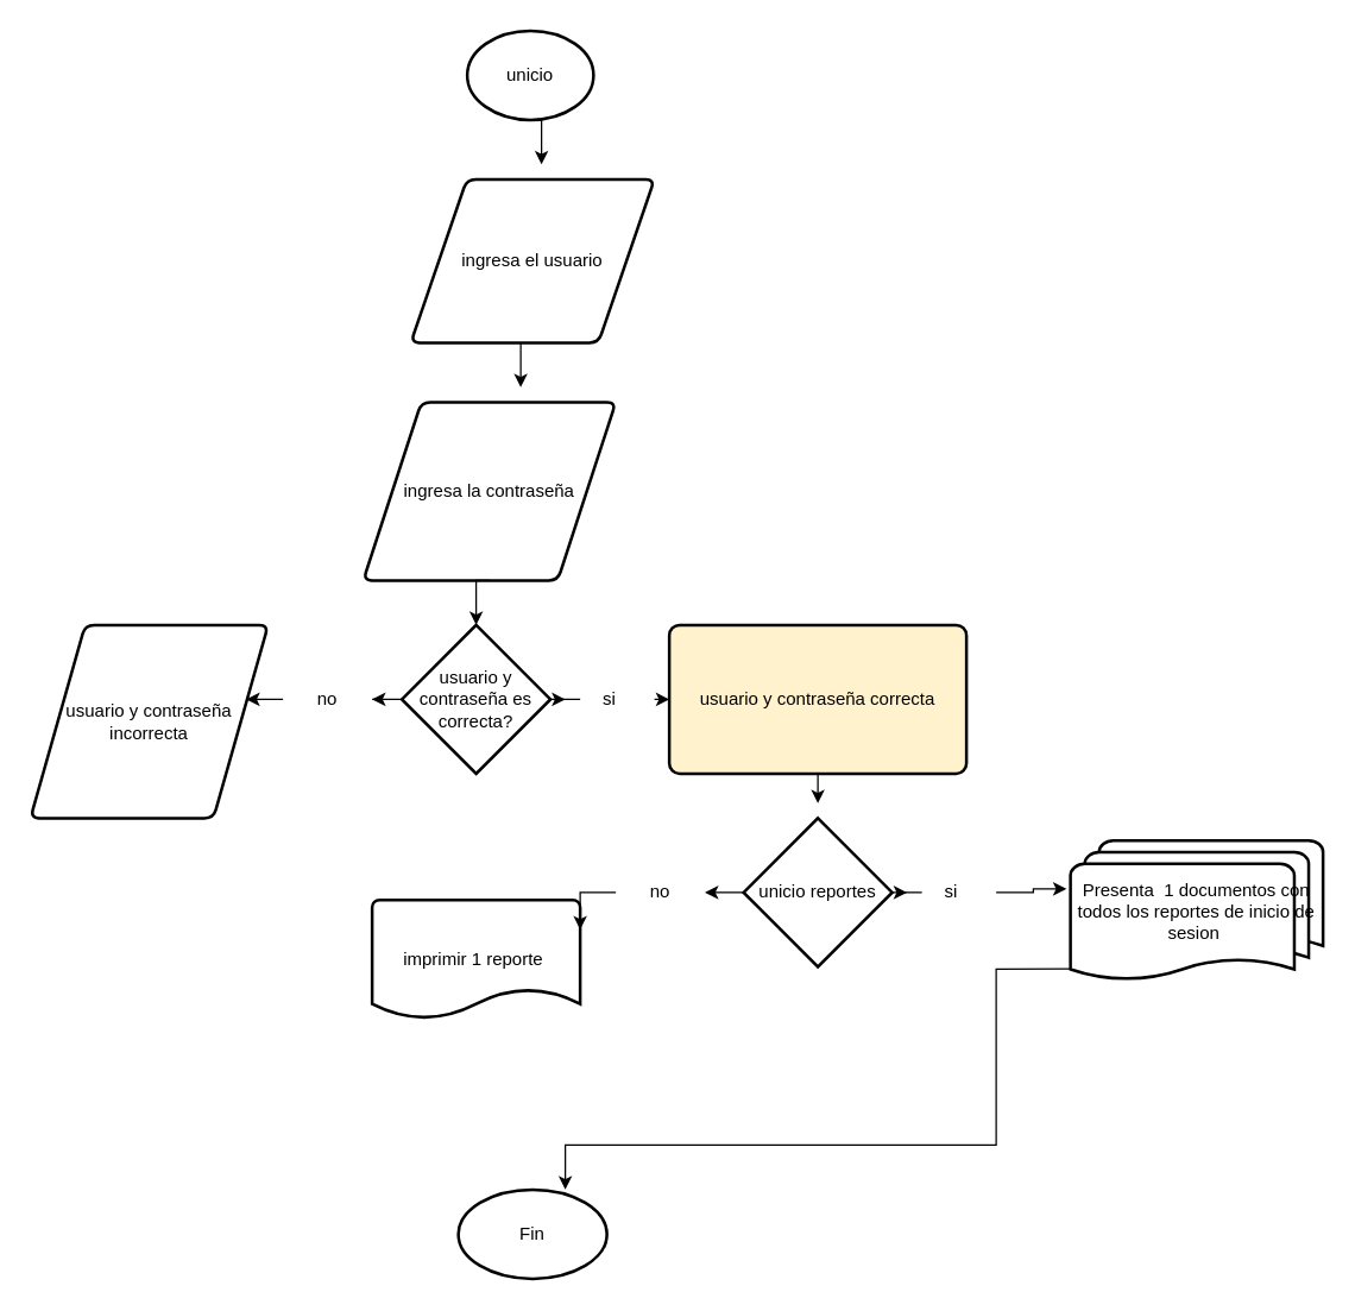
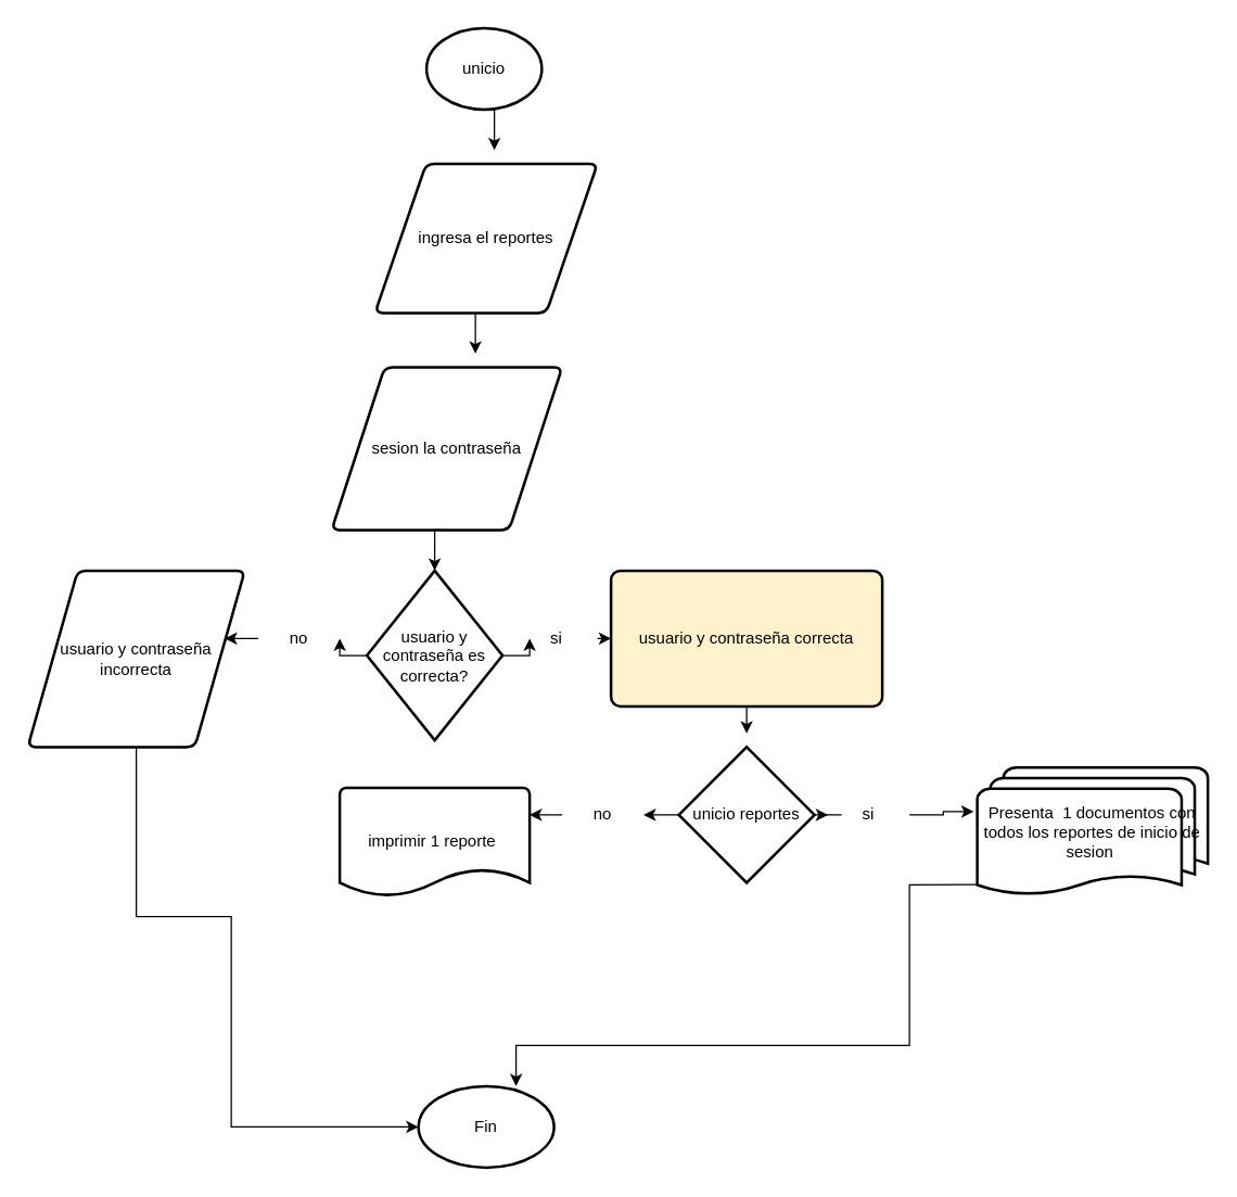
  <mxCell id="0" />
  <mxCell id="1" parent="0" />
  <mxCell id="2" style="edgeStyle=orthogonalEdgeStyle;rounded=0;orthogonalLoop=1;jettySize=auto;html=1;exitX=0.5;exitY=1;exitDx=0;exitDy=0;exitPerimeter=0;" edge="1" parent="1" source="3"><mxGeometry relative="1" as="geometry"><mxPoint x="364" y="110" as="targetPoint" /></mxGeometry></mxCell>
  <mxCell id="3" value="unicio" style="strokeWidth=2;html=1;shape=mxgraph.flowchart.start_1;whiteSpace=wrap;" vertex="1" parent="1"><mxGeometry x="314" y="20" width="85" height="60" as="geometry" /></mxCell>
  <mxCell id="4" style="edgeStyle=orthogonalEdgeStyle;rounded=0;orthogonalLoop=1;jettySize=auto;html=1;exitX=1;exitY=0.5;exitDx=0;exitDy=0;entryX=0;entryY=0.5;entryDx=0;entryDy=0;" edge="1" parent="1" source="5" target="16"><mxGeometry relative="1" as="geometry" /></mxCell>
  <mxCell id="5" value="si" style="text;html=1;strokeColor=none;fillColor=none;align=center;verticalAlign=middle;whiteSpace=wrap;rounded=0;" vertex="1" parent="1"><mxGeometry x="380" y="455" width="60" height="30" as="geometry" /></mxCell>
  <mxCell id="6" style="edgeStyle=orthogonalEdgeStyle;rounded=0;orthogonalLoop=1;jettySize=auto;html=1;exitX=0.5;exitY=1;exitDx=0;exitDy=0;" edge="1" parent="1" source="7"><mxGeometry relative="1" as="geometry"><mxPoint x="350" y="260" as="targetPoint" /></mxGeometry></mxCell>
- <mxCell id="7" value="ingresa el usuario" style="shape=parallelogram;html=1;strokeWidth=2;perimeter=parallelogramPerimeter;whiteSpace=wrap;rounded=1;arcSize=12;size=0.23;" vertex="1" parent="1"><mxGeometry x="276" y="120" width="164" height="110" as="geometry" /></mxCell>
- <mxCell id="8" value="ingresa la contraseña" style="shape=parallelogram;html=1;strokeWidth=2;perimeter=parallelogramPerimeter;whiteSpace=wrap;rounded=1;arcSize=12;size=0.23;" vertex="1" parent="1"><mxGeometry x="244" y="270" width="170" height="120" as="geometry" /></mxCell>
+ <mxCell id="7" value="ingresa el reportes" style="shape=parallelogram;html=1;strokeWidth=2;perimeter=parallelogramPerimeter;whiteSpace=wrap;rounded=1;arcSize=12;size=0.23;" vertex="1" parent="1"><mxGeometry x="276" y="120" width="164" height="110" as="geometry" /></mxCell>
+ <mxCell id="8" value="sesion la contraseña" style="shape=parallelogram;html=1;strokeWidth=2;perimeter=parallelogramPerimeter;whiteSpace=wrap;rounded=1;arcSize=12;size=0.23;" vertex="1" parent="1"><mxGeometry x="244" y="270" width="170" height="120" as="geometry" /></mxCell>
  <mxCell id="9" style="edgeStyle=orthogonalEdgeStyle;rounded=0;orthogonalLoop=1;jettySize=auto;html=1;exitX=0;exitY=0.5;exitDx=0;exitDy=0;exitPerimeter=0;" edge="1" parent="1" source="11" target="12"><mxGeometry relative="1" as="geometry" /></mxCell>
  <mxCell id="10" style="edgeStyle=orthogonalEdgeStyle;rounded=0;orthogonalLoop=1;jettySize=auto;html=1;exitX=1;exitY=0.5;exitDx=0;exitDy=0;exitPerimeter=0;" edge="1" parent="1" source="11" target="5"><mxGeometry relative="1" as="geometry" /></mxCell>
- <mxCell id="11" value="usuario y contraseña es correcta?" style="strokeWidth=2;html=1;shape=mxgraph.flowchart.decision;whiteSpace=wrap;" vertex="1" parent="1"><mxGeometry x="270" y="420" width="100" height="100" as="geometry" /></mxCell>
+ <mxCell id="11" value="usuario y contraseña es correcta?" style="strokeWidth=2;html=1;shape=mxgraph.flowchart.decision;whiteSpace=wrap;" vertex="1" parent="1"><mxGeometry x="270" y="420" width="100" height="125" as="geometry" /></mxCell>
  <mxCell id="12" value="no" style="text;html=1;strokeColor=none;fillColor=none;align=center;verticalAlign=middle;whiteSpace=wrap;rounded=0;" vertex="1" parent="1"><mxGeometry x="190" y="455" width="60" height="30" as="geometry" /></mxCell>
+ <mxCell id="13" style="edgeStyle=orthogonalEdgeStyle;rounded=0;orthogonalLoop=1;jettySize=auto;html=1;exitX=0.5;exitY=1;exitDx=0;exitDy=0;" edge="1" parent="1" source="14" target="24"><mxGeometry relative="1" as="geometry"><Array as="points"><mxPoint x="100" y="675" /><mxPoint x="170" y="675" /><mxPoint x="170" y="830" /></Array></mxGeometry></mxCell>
  <mxCell id="14" value="usuario y contraseña incorrecta" style="shape=parallelogram;html=1;strokeWidth=2;perimeter=parallelogramPerimeter;whiteSpace=wrap;rounded=1;arcSize=12;size=0.23;" vertex="1" parent="1"><mxGeometry x="20" y="420" width="160" height="130" as="geometry" /></mxCell>
  <mxCell id="15" style="edgeStyle=orthogonalEdgeStyle;rounded=0;orthogonalLoop=1;jettySize=auto;html=1;exitX=0.5;exitY=1;exitDx=0;exitDy=0;" edge="1" parent="1" source="16"><mxGeometry relative="1" as="geometry"><mxPoint x="550" y="540" as="targetPoint" /></mxGeometry></mxCell>
  <mxCell id="16" value="usuario y contraseña correcta" style="rounded=1;whiteSpace=wrap;html=1;absoluteArcSize=1;arcSize=14;strokeWidth=2;fillColor=#fff2cc;" vertex="1" parent="1"><mxGeometry x="450" y="420" width="200" height="100" as="geometry" /></mxCell>
  <mxCell id="17" style="edgeStyle=orthogonalEdgeStyle;rounded=0;orthogonalLoop=1;jettySize=auto;html=1;exitX=0;exitY=0.5;exitDx=0;exitDy=0;exitPerimeter=0;" edge="1" parent="1" source="19" target="21"><mxGeometry relative="1" as="geometry" /></mxCell>
  <mxCell id="18" style="edgeStyle=orthogonalEdgeStyle;rounded=0;orthogonalLoop=1;jettySize=auto;html=1;exitX=1;exitY=0.5;exitDx=0;exitDy=0;exitPerimeter=0;" edge="1" parent="1" source="19" target="20"><mxGeometry relative="1" as="geometry" /></mxCell>
  <mxCell id="19" value="unicio reportes" style="strokeWidth=2;html=1;shape=mxgraph.flowchart.decision;whiteSpace=wrap;" vertex="1" parent="1"><mxGeometry x="500" y="550" width="100" height="100" as="geometry" /></mxCell>
  <mxCell id="20" value="si" style="text;html=1;strokeColor=none;fillColor=none;align=center;verticalAlign=middle;whiteSpace=wrap;rounded=0;" vertex="1" parent="1"><mxGeometry x="610" y="585" width="60" height="30" as="geometry" /></mxCell>
  <mxCell id="21" value="no" style="text;html=1;strokeColor=none;fillColor=none;align=center;verticalAlign=middle;whiteSpace=wrap;rounded=0;" vertex="1" parent="1"><mxGeometry x="414" y="585" width="60" height="30" as="geometry" /></mxCell>
- <mxCell id="22" value="imprimir 1 reporte&amp;nbsp;" style="strokeWidth=2;html=1;shape=mxgraph.flowchart.document2;whiteSpace=wrap;size=0.25;" vertex="1" parent="1"><mxGeometry x="250" y="605" width="140" height="80" as="geometry" /></mxCell>
+ <mxCell id="22" value="imprimir 1 reporte&amp;nbsp;" style="strokeWidth=2;html=1;shape=mxgraph.flowchart.document2;whiteSpace=wrap;size=0.25;" vertex="1" parent="1"><mxGeometry x="250" y="580" width="140" height="80" as="geometry" /></mxCell>
  <mxCell id="23" value="Presenta&amp;nbsp; 1 documentos con todos los reportes de inicio de sesion&amp;nbsp;" style="strokeWidth=2;html=1;shape=mxgraph.flowchart.multi-document;whiteSpace=wrap;" vertex="1" parent="1"><mxGeometry x="720" y="565" width="170" height="95" as="geometry" /></mxCell>
  <mxCell id="24" value="Fin" style="strokeWidth=2;html=1;shape=mxgraph.flowchart.start_1;whiteSpace=wrap;" vertex="1" parent="1"><mxGeometry x="308" y="800" width="100" height="60" as="geometry" /></mxCell>
  <mxCell id="25" style="edgeStyle=orthogonalEdgeStyle;rounded=0;orthogonalLoop=1;jettySize=auto;html=1;exitX=0;exitY=0.91;exitDx=0;exitDy=0;exitPerimeter=0;entryX=0.72;entryY=0;entryDx=0;entryDy=0;entryPerimeter=0;" edge="1" parent="1" source="23" target="24"><mxGeometry relative="1" as="geometry"><Array as="points"><mxPoint x="670" y="770" /><mxPoint x="380" y="770" /></Array></mxGeometry></mxCell>
  <mxCell id="26" style="edgeStyle=orthogonalEdgeStyle;rounded=0;orthogonalLoop=1;jettySize=auto;html=1;exitX=1;exitY=0.5;exitDx=0;exitDy=0;entryX=-0.016;entryY=0.343;entryDx=0;entryDy=0;entryPerimeter=0;" edge="1" parent="1" source="20" target="23"><mxGeometry relative="1" as="geometry" /></mxCell>
  <mxCell id="27" style="edgeStyle=orthogonalEdgeStyle;rounded=0;orthogonalLoop=1;jettySize=auto;html=1;exitX=0;exitY=0.5;exitDx=0;exitDy=0;entryX=1;entryY=0.25;entryDx=0;entryDy=0;entryPerimeter=0;" edge="1" parent="1" source="21" target="22"><mxGeometry relative="1" as="geometry" /></mxCell>
  <mxCell id="28" style="edgeStyle=orthogonalEdgeStyle;rounded=0;orthogonalLoop=1;jettySize=auto;html=1;exitX=0;exitY=0.5;exitDx=0;exitDy=0;entryX=0.908;entryY=0.382;entryDx=0;entryDy=0;entryPerimeter=0;" edge="1" parent="1" source="12" target="14"><mxGeometry relative="1" as="geometry" /></mxCell>
  <mxCell id="29" style="edgeStyle=orthogonalEdgeStyle;rounded=0;orthogonalLoop=1;jettySize=auto;html=1;exitX=0.5;exitY=1;exitDx=0;exitDy=0;entryX=0.5;entryY=0;entryDx=0;entryDy=0;entryPerimeter=0;" edge="1" parent="1" source="8" target="11"><mxGeometry relative="1" as="geometry" /></mxCell>
